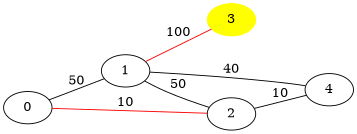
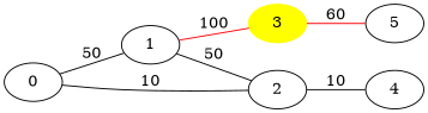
  graph {
    rankdir=LR
    edge [color=black]
    0
    1
    2
    3 [color=yellow style=filled]
    4
+   5
    0 -- 1 [label=50]
-   0 -- 2 [color=red label=10]
+   0 -- 2 [label=10]
    1 -- 2 [label=50]
    1 -- 3 [color=red label=100]
-   1 -- 4 [label=40]
    2 -- 4 [label=10]
+   3 -- 5 [color=red label=60]
  }
